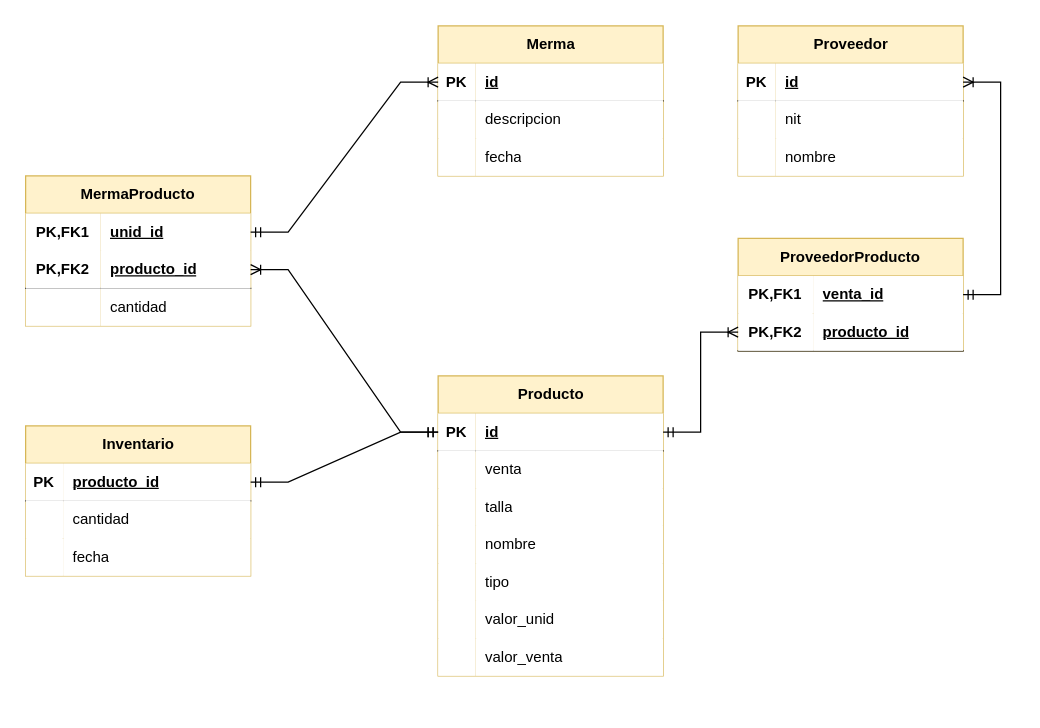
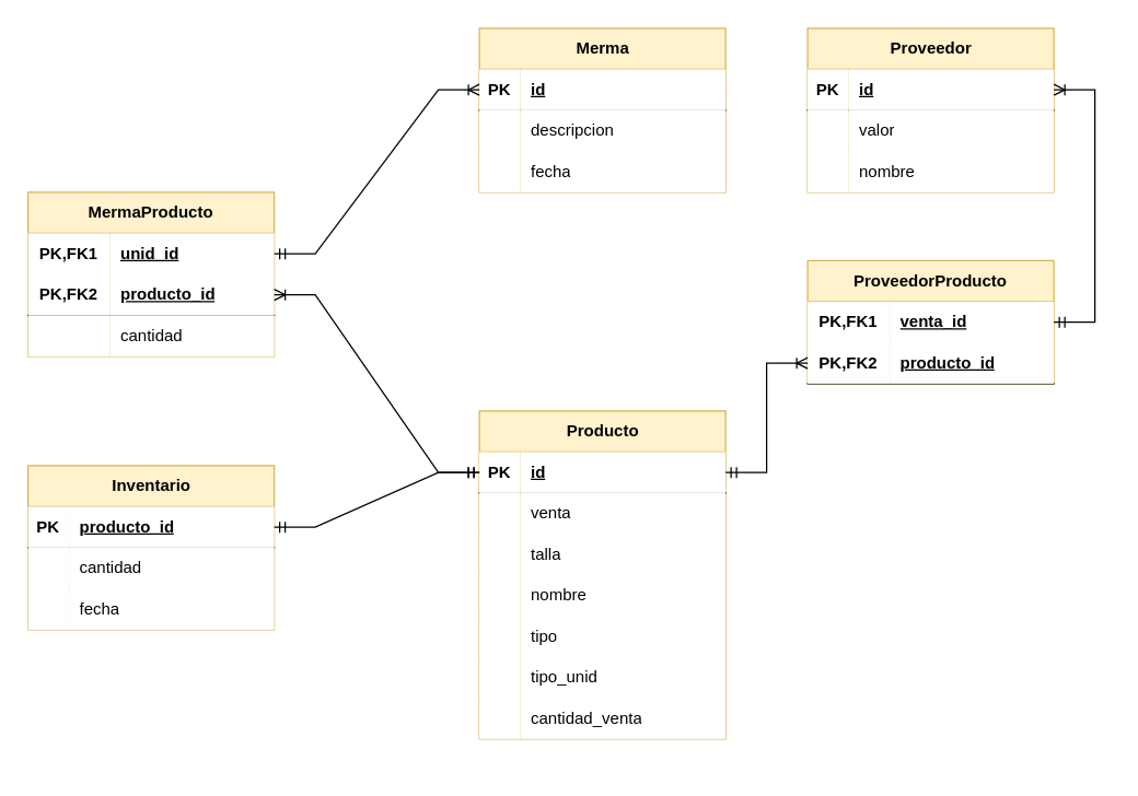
  <mxCell id="0" />
  <mxCell id="1" parent="0" />
  <mxCell id="2" value="Producto" style="shape=table;startSize=30;container=1;collapsible=1;childLayout=tableLayout;fixedRows=1;rowLines=0;fontStyle=1;align=center;resizeLast=1;html=1;fillColor=#fff2cc;strokeColor=#d6b656;" parent="1" vertex="1"><mxGeometry x="350" width="180" height="240" as="geometry" y="300" /></mxCell>
  <mxCell id="3" value="" style="shape=tableRow;horizontal=0;startSize=0;swimlaneHead=0;swimlaneBody=0;fillColor=none;collapsible=0;dropTarget=0;points=[[0,0.5],[1,0.5]];portConstraint=eastwest;top=0;left=0;right=0;bottom=1;" parent="2" vertex="1"><mxGeometry y="30" width="180" height="30" as="geometry" /></mxCell>
  <mxCell id="4" value="PK" style="shape=partialRectangle;connectable=0;fillColor=default;top=0;left=0;bottom=0;right=0;fontStyle=1;overflow=hidden;whiteSpace=wrap;html=1;" parent="3" vertex="1"><mxGeometry width="30" height="30" as="geometry"><mxRectangle width="30" height="30" as="alternateBounds" /></mxGeometry></mxCell>
  <mxCell id="5" value="id" style="shape=partialRectangle;connectable=0;fillColor=default;top=0;left=0;bottom=0;right=0;align=left;spacingLeft=6;fontStyle=5;overflow=hidden;whiteSpace=wrap;html=1;" parent="3" vertex="1"><mxGeometry x="30" width="150" height="30" as="geometry"><mxRectangle width="150" height="30" as="alternateBounds" /></mxGeometry></mxCell>
  <mxCell id="6" value="" style="shape=tableRow;horizontal=0;startSize=0;swimlaneHead=0;swimlaneBody=0;fillColor=none;collapsible=0;dropTarget=0;points=[[0,0.5],[1,0.5]];portConstraint=eastwest;top=0;left=0;right=0;bottom=0;" parent="2" vertex="1"><mxGeometry y="60" width="180" height="30" as="geometry" /></mxCell>
  <mxCell id="7" value="" style="shape=partialRectangle;connectable=0;fillColor=default;top=0;left=0;bottom=0;right=0;editable=1;overflow=hidden;whiteSpace=wrap;html=1;" parent="6" vertex="1"><mxGeometry width="30" height="30" as="geometry"><mxRectangle width="30" height="30" as="alternateBounds" /></mxGeometry></mxCell>
  <mxCell id="8" value="venta" style="shape=partialRectangle;connectable=0;fillColor=default;top=0;left=0;bottom=0;right=0;align=left;spacingLeft=6;overflow=hidden;whiteSpace=wrap;html=1;" parent="6" vertex="1"><mxGeometry x="30" width="150" height="30" as="geometry"><mxRectangle width="150" height="30" as="alternateBounds" /></mxGeometry></mxCell>
  <mxCell id="9" style="shape=tableRow;horizontal=0;startSize=0;swimlaneHead=0;swimlaneBody=0;fillColor=none;collapsible=0;dropTarget=0;points=[[0,0.5],[1,0.5]];portConstraint=eastwest;top=0;left=0;right=0;bottom=0;" vertex="1" parent="2"><mxGeometry y="90" width="180" height="30" as="geometry" /></mxCell>
  <mxCell id="10" style="shape=partialRectangle;connectable=0;fillColor=default;top=0;left=0;bottom=0;right=0;editable=1;overflow=hidden;whiteSpace=wrap;html=1;" vertex="1" parent="9"><mxGeometry width="30" height="30" as="geometry"><mxRectangle width="30" height="30" as="alternateBounds" /></mxGeometry></mxCell>
  <mxCell id="11" value="talla" style="shape=partialRectangle;connectable=0;fillColor=default;top=0;left=0;bottom=0;right=0;align=left;spacingLeft=6;overflow=hidden;whiteSpace=wrap;html=1;" vertex="1" parent="9"><mxGeometry x="30" width="150" height="30" as="geometry"><mxRectangle width="150" height="30" as="alternateBounds" /></mxGeometry></mxCell>
  <mxCell id="12" value="" style="shape=tableRow;horizontal=0;startSize=0;swimlaneHead=0;swimlaneBody=0;fillColor=none;collapsible=0;dropTarget=0;points=[[0,0.5],[1,0.5]];portConstraint=eastwest;top=0;left=0;right=0;bottom=0;" parent="2" vertex="1"><mxGeometry y="120" width="180" height="30" as="geometry" /></mxCell>
  <mxCell id="13" value="" style="shape=partialRectangle;connectable=0;fillColor=default;top=0;left=0;bottom=0;right=0;editable=1;overflow=hidden;whiteSpace=wrap;html=1;" parent="12" vertex="1"><mxGeometry width="30" height="30" as="geometry"><mxRectangle width="30" height="30" as="alternateBounds" /></mxGeometry></mxCell>
  <mxCell id="14" value="nombre" style="shape=partialRectangle;connectable=0;fillColor=default;top=0;left=0;bottom=0;right=0;align=left;spacingLeft=6;overflow=hidden;whiteSpace=wrap;html=1;" parent="12" vertex="1"><mxGeometry x="30" width="150" height="30" as="geometry"><mxRectangle width="150" height="30" as="alternateBounds" /></mxGeometry></mxCell>
  <mxCell id="15" value="" style="shape=tableRow;horizontal=0;startSize=0;swimlaneHead=0;swimlaneBody=0;fillColor=none;collapsible=0;dropTarget=0;points=[[0,0.5],[1,0.5]];portConstraint=eastwest;top=0;left=0;right=0;bottom=0;" parent="2" vertex="1"><mxGeometry y="150" width="180" height="30" as="geometry" /></mxCell>
  <mxCell id="16" value="" style="shape=partialRectangle;connectable=0;fillColor=default;top=0;left=0;bottom=0;right=0;editable=1;overflow=hidden;whiteSpace=wrap;html=1;" parent="15" vertex="1"><mxGeometry width="30" height="30" as="geometry"><mxRectangle width="30" height="30" as="alternateBounds" /></mxGeometry></mxCell>
  <mxCell id="17" value="tipo" style="shape=partialRectangle;connectable=0;fillColor=default;top=0;left=0;bottom=0;right=0;align=left;spacingLeft=6;overflow=hidden;whiteSpace=wrap;html=1;" parent="15" vertex="1"><mxGeometry x="30" width="150" height="30" as="geometry"><mxRectangle width="150" height="30" as="alternateBounds" /></mxGeometry></mxCell>
  <mxCell id="18" style="shape=tableRow;horizontal=0;startSize=0;swimlaneHead=0;swimlaneBody=0;fillColor=none;collapsible=0;dropTarget=0;points=[[0,0.5],[1,0.5]];portConstraint=eastwest;top=0;left=0;right=0;bottom=0;" parent="2" vertex="1"><mxGeometry y="180" width="180" height="30" as="geometry" /></mxCell>
  <mxCell id="19" style="shape=partialRectangle;connectable=0;fillColor=default;top=0;left=0;bottom=0;right=0;editable=1;overflow=hidden;whiteSpace=wrap;html=1;" parent="18" vertex="1"><mxGeometry width="30" height="30" as="geometry"><mxRectangle width="30" height="30" as="alternateBounds" /></mxGeometry></mxCell>
- <mxCell id="20" value="valor_unid" style="shape=partialRectangle;connectable=0;fillColor=default;top=0;left=0;bottom=0;right=0;align=left;spacingLeft=6;overflow=hidden;whiteSpace=wrap;html=1;" parent="18" vertex="1"><mxGeometry x="30" width="150" height="30" as="geometry"><mxRectangle width="150" height="30" as="alternateBounds" /></mxGeometry></mxCell>
+ <mxCell id="20" value="tipo_unid" style="shape=partialRectangle;connectable=0;fillColor=default;top=0;left=0;bottom=0;right=0;align=left;spacingLeft=6;overflow=hidden;whiteSpace=wrap;html=1;" parent="18" vertex="1"><mxGeometry x="30" width="150" height="30" as="geometry"><mxRectangle width="150" height="30" as="alternateBounds" /></mxGeometry></mxCell>
  <mxCell id="21" style="shape=tableRow;horizontal=0;startSize=0;swimlaneHead=0;swimlaneBody=0;fillColor=none;collapsible=0;dropTarget=0;points=[[0,0.5],[1,0.5]];portConstraint=eastwest;top=0;left=0;right=0;bottom=0;" parent="2" vertex="1"><mxGeometry y="210" width="180" height="30" as="geometry" /></mxCell>
  <mxCell id="22" style="shape=partialRectangle;connectable=0;fillColor=default;top=0;left=0;bottom=0;right=0;editable=1;overflow=hidden;whiteSpace=wrap;html=1;" parent="21" vertex="1"><mxGeometry width="30" height="30" as="geometry"><mxRectangle width="30" height="30" as="alternateBounds" /></mxGeometry></mxCell>
- <mxCell id="23" value="valor_venta" style="shape=partialRectangle;connectable=0;fillColor=default;top=0;left=0;bottom=0;right=0;align=left;spacingLeft=6;overflow=hidden;whiteSpace=wrap;html=1;" parent="21" vertex="1"><mxGeometry x="30" width="150" height="30" as="geometry"><mxRectangle width="150" height="30" as="alternateBounds" /></mxGeometry></mxCell>
+ <mxCell id="23" value="cantidad_venta" style="shape=partialRectangle;connectable=0;fillColor=default;top=0;left=0;bottom=0;right=0;align=left;spacingLeft=6;overflow=hidden;whiteSpace=wrap;html=1;" parent="21" vertex="1"><mxGeometry x="30" width="150" height="30" as="geometry"><mxRectangle width="150" height="30" as="alternateBounds" /></mxGeometry></mxCell>
  <mxCell id="24" value="Proveedor" style="shape=table;startSize=30;container=1;collapsible=1;childLayout=tableLayout;fixedRows=1;rowLines=0;fontStyle=1;align=center;resizeLast=1;html=1;fillColor=#fff2cc;strokeColor=#d6b656;" parent="1" vertex="1"><mxGeometry x="590" y="20" width="180" height="120" as="geometry" /></mxCell>
  <mxCell id="25" value="" style="shape=tableRow;horizontal=0;startSize=0;swimlaneHead=0;swimlaneBody=0;fillColor=none;collapsible=0;dropTarget=0;points=[[0,0.5],[1,0.5]];portConstraint=eastwest;top=0;left=0;right=0;bottom=1;" parent="24" vertex="1"><mxGeometry y="30" width="180" height="30" as="geometry" /></mxCell>
  <mxCell id="26" value="PK" style="shape=partialRectangle;connectable=0;top=0;left=0;bottom=0;right=0;fontStyle=1;overflow=hidden;whiteSpace=wrap;html=1;" parent="25" vertex="1"><mxGeometry width="30" height="30" as="geometry"><mxRectangle width="30" height="30" as="alternateBounds" /></mxGeometry></mxCell>
  <mxCell id="27" value="id" style="shape=partialRectangle;connectable=0;top=0;left=0;bottom=0;right=0;align=left;spacingLeft=6;fontStyle=5;overflow=hidden;whiteSpace=wrap;html=1;" parent="25" vertex="1"><mxGeometry x="30" width="150" height="30" as="geometry"><mxRectangle width="150" height="30" as="alternateBounds" /></mxGeometry></mxCell>
  <mxCell id="28" value="" style="shape=tableRow;horizontal=0;startSize=0;swimlaneHead=0;swimlaneBody=0;fillColor=none;collapsible=0;dropTarget=0;points=[[0,0.5],[1,0.5]];portConstraint=eastwest;top=0;left=0;right=0;bottom=0;" parent="24" vertex="1"><mxGeometry y="60" width="180" height="30" as="geometry" /></mxCell>
  <mxCell id="29" value="" style="shape=partialRectangle;connectable=0;top=0;left=0;bottom=0;right=0;editable=1;overflow=hidden;whiteSpace=wrap;html=1;" parent="28" vertex="1"><mxGeometry width="30" height="30" as="geometry"><mxRectangle width="30" height="30" as="alternateBounds" /></mxGeometry></mxCell>
- <mxCell id="30" value="nit" style="shape=partialRectangle;connectable=0;top=0;left=0;bottom=0;right=0;align=left;spacingLeft=6;overflow=hidden;whiteSpace=wrap;html=1;" parent="28" vertex="1"><mxGeometry x="30" width="150" height="30" as="geometry"><mxRectangle width="150" height="30" as="alternateBounds" /></mxGeometry></mxCell>
+ <mxCell id="30" value="valor" style="shape=partialRectangle;connectable=0;top=0;left=0;bottom=0;right=0;align=left;spacingLeft=6;overflow=hidden;whiteSpace=wrap;html=1;" parent="28" vertex="1"><mxGeometry x="30" width="150" height="30" as="geometry"><mxRectangle width="150" height="30" as="alternateBounds" /></mxGeometry></mxCell>
  <mxCell id="31" value="" style="shape=tableRow;horizontal=0;startSize=0;swimlaneHead=0;swimlaneBody=0;fillColor=none;collapsible=0;dropTarget=0;points=[[0,0.5],[1,0.5]];portConstraint=eastwest;top=0;left=0;right=0;bottom=0;" parent="24" vertex="1"><mxGeometry y="90" width="180" height="30" as="geometry" /></mxCell>
  <mxCell id="32" value="" style="shape=partialRectangle;connectable=0;top=0;left=0;bottom=0;right=0;editable=1;overflow=hidden;whiteSpace=wrap;html=1;" parent="31" vertex="1"><mxGeometry width="30" height="30" as="geometry"><mxRectangle width="30" height="30" as="alternateBounds" /></mxGeometry></mxCell>
  <mxCell id="33" value="nombre" style="shape=partialRectangle;connectable=0;top=0;left=0;bottom=0;right=0;align=left;spacingLeft=6;overflow=hidden;whiteSpace=wrap;html=1;" parent="31" vertex="1"><mxGeometry x="30" width="150" height="30" as="geometry"><mxRectangle width="150" height="30" as="alternateBounds" /></mxGeometry></mxCell>
  <mxCell id="34" value="&lt;span style=&quot;text-wrap-mode: nowrap;&quot;&gt;ProveedorProducto&lt;/span&gt;" style="shape=table;startSize=30;container=1;collapsible=1;childLayout=tableLayout;fixedRows=1;rowLines=0;fontStyle=1;align=center;resizeLast=1;html=1;whiteSpace=wrap;fillColor=#fff2cc;strokeColor=#d6b656;" parent="1" vertex="1"><mxGeometry x="590" y="190" width="180" height="90" as="geometry" /></mxCell>
  <mxCell id="35" value="" style="shape=tableRow;horizontal=0;startSize=0;swimlaneHead=0;swimlaneBody=0;fillColor=none;collapsible=0;dropTarget=0;points=[[0,0.5],[1,0.5]];portConstraint=eastwest;top=0;left=0;right=0;bottom=0;html=1;" parent="34" vertex="1"><mxGeometry y="30" width="180" height="30" as="geometry" /></mxCell>
  <mxCell id="36" value="PK,FK1" style="shape=partialRectangle;connectable=0;top=0;left=0;bottom=0;right=0;fontStyle=1;overflow=hidden;html=1;whiteSpace=wrap;" parent="35" vertex="1"><mxGeometry width="60" height="30" as="geometry"><mxRectangle width="60" height="30" as="alternateBounds" /></mxGeometry></mxCell>
  <mxCell id="37" value="venta_id" style="shape=partialRectangle;connectable=0;top=0;left=0;bottom=0;right=0;align=left;spacingLeft=6;fontStyle=5;overflow=hidden;html=1;whiteSpace=wrap;" parent="35" vertex="1"><mxGeometry x="60" width="120" height="30" as="geometry"><mxRectangle width="120" height="30" as="alternateBounds" /></mxGeometry></mxCell>
  <mxCell id="38" value="" style="shape=tableRow;horizontal=0;startSize=0;swimlaneHead=0;swimlaneBody=0;fillColor=none;collapsible=0;dropTarget=0;points=[[0,0.5],[1,0.5]];portConstraint=eastwest;top=0;left=0;right=0;bottom=1;html=1;" parent="34" vertex="1"><mxGeometry y="60" width="180" height="30" as="geometry" /></mxCell>
  <mxCell id="39" value="PK,FK2" style="shape=partialRectangle;connectable=0;top=0;left=0;bottom=0;right=0;fontStyle=1;overflow=hidden;html=1;whiteSpace=wrap;" parent="38" vertex="1"><mxGeometry width="60" height="30" as="geometry"><mxRectangle width="60" height="30" as="alternateBounds" /></mxGeometry></mxCell>
  <mxCell id="40" value="producto_id" style="shape=partialRectangle;connectable=0;top=0;left=0;bottom=0;right=0;align=left;spacingLeft=6;fontStyle=5;overflow=hidden;html=1;whiteSpace=wrap;" parent="38" vertex="1"><mxGeometry x="60" width="120" height="30" as="geometry"><mxRectangle width="120" height="30" as="alternateBounds" /></mxGeometry></mxCell>
  <mxCell id="41" value="Merma" style="shape=table;startSize=30;container=1;collapsible=1;childLayout=tableLayout;fixedRows=1;rowLines=0;fontStyle=1;align=center;resizeLast=1;html=1;fillColor=#fff2cc;strokeColor=#d6b656;" parent="1" vertex="1"><mxGeometry x="350" y="20" width="180" height="120" as="geometry" /></mxCell>
  <mxCell id="42" value="" style="shape=tableRow;horizontal=0;startSize=0;swimlaneHead=0;swimlaneBody=0;fillColor=none;collapsible=0;dropTarget=0;points=[[0,0.5],[1,0.5]];portConstraint=eastwest;top=0;left=0;right=0;bottom=1;" parent="41" vertex="1"><mxGeometry y="30" width="180" height="30" as="geometry" /></mxCell>
  <mxCell id="43" value="PK" style="shape=partialRectangle;connectable=0;top=0;left=0;bottom=0;right=0;fontStyle=1;overflow=hidden;whiteSpace=wrap;html=1;" parent="42" vertex="1"><mxGeometry width="30" height="30" as="geometry"><mxRectangle width="30" height="30" as="alternateBounds" /></mxGeometry></mxCell>
  <mxCell id="44" value="id" style="shape=partialRectangle;connectable=0;top=0;left=0;bottom=0;right=0;align=left;spacingLeft=6;fontStyle=5;overflow=hidden;whiteSpace=wrap;html=1;" parent="42" vertex="1"><mxGeometry x="30" width="150" height="30" as="geometry"><mxRectangle width="150" height="30" as="alternateBounds" /></mxGeometry></mxCell>
  <mxCell id="45" value="" style="shape=tableRow;horizontal=0;startSize=0;swimlaneHead=0;swimlaneBody=0;fillColor=none;collapsible=0;dropTarget=0;points=[[0,0.5],[1,0.5]];portConstraint=eastwest;top=0;left=0;right=0;bottom=0;" parent="41" vertex="1"><mxGeometry y="60" width="180" height="30" as="geometry" /></mxCell>
  <mxCell id="46" value="" style="shape=partialRectangle;connectable=0;top=0;left=0;bottom=0;right=0;editable=1;overflow=hidden;whiteSpace=wrap;html=1;" parent="45" vertex="1"><mxGeometry width="30" height="30" as="geometry"><mxRectangle width="30" height="30" as="alternateBounds" /></mxGeometry></mxCell>
  <mxCell id="47" value="descripcion" style="shape=partialRectangle;connectable=0;top=0;left=0;bottom=0;right=0;align=left;spacingLeft=6;overflow=hidden;whiteSpace=wrap;html=1;" parent="45" vertex="1"><mxGeometry x="30" width="150" height="30" as="geometry"><mxRectangle width="150" height="30" as="alternateBounds" /></mxGeometry></mxCell>
  <mxCell id="48" style="shape=tableRow;horizontal=0;startSize=0;swimlaneHead=0;swimlaneBody=0;fillColor=none;collapsible=0;dropTarget=0;points=[[0,0.5],[1,0.5]];portConstraint=eastwest;top=0;left=0;right=0;bottom=0;" parent="41" vertex="1"><mxGeometry y="90" width="180" height="30" as="geometry" /></mxCell>
  <mxCell id="49" style="shape=partialRectangle;connectable=0;top=0;left=0;bottom=0;right=0;editable=1;overflow=hidden;whiteSpace=wrap;html=1;" parent="48" vertex="1"><mxGeometry width="30" height="30" as="geometry"><mxRectangle width="30" height="30" as="alternateBounds" /></mxGeometry></mxCell>
  <mxCell id="50" value="fecha" style="shape=partialRectangle;connectable=0;top=0;left=0;bottom=0;right=0;align=left;spacingLeft=6;overflow=hidden;whiteSpace=wrap;html=1;" parent="48" vertex="1"><mxGeometry x="30" width="150" height="30" as="geometry"><mxRectangle width="150" height="30" as="alternateBounds" /></mxGeometry></mxCell>
  <mxCell id="51" value="MermaProducto" style="shape=table;startSize=30;container=1;collapsible=1;childLayout=tableLayout;fixedRows=1;rowLines=0;fontStyle=1;align=center;resizeLast=1;html=1;whiteSpace=wrap;fillColor=#fff2cc;strokeColor=#d6b656;" parent="1" vertex="1"><mxGeometry x="20" y="140" width="180" height="120" as="geometry" /></mxCell>
  <mxCell id="52" value="" style="shape=tableRow;horizontal=0;startSize=0;swimlaneHead=0;swimlaneBody=0;fillColor=none;collapsible=0;dropTarget=0;points=[[0,0.5],[1,0.5]];portConstraint=eastwest;top=0;left=0;right=0;bottom=0;html=1;" parent="51" vertex="1"><mxGeometry y="30" width="180" height="30" as="geometry" /></mxCell>
  <mxCell id="53" value="PK,FK1" style="shape=partialRectangle;connectable=0;top=0;left=0;bottom=0;right=0;fontStyle=1;overflow=hidden;html=1;whiteSpace=wrap;" parent="52" vertex="1"><mxGeometry width="60" height="30" as="geometry"><mxRectangle width="60" height="30" as="alternateBounds" /></mxGeometry></mxCell>
  <mxCell id="54" value="unid_id" style="shape=partialRectangle;connectable=0;top=0;left=0;bottom=0;right=0;align=left;spacingLeft=6;fontStyle=5;overflow=hidden;html=1;whiteSpace=wrap;" parent="52" vertex="1"><mxGeometry x="60" width="120" height="30" as="geometry"><mxRectangle width="120" height="30" as="alternateBounds" /></mxGeometry></mxCell>
  <mxCell id="55" value="" style="shape=tableRow;horizontal=0;startSize=0;swimlaneHead=0;swimlaneBody=0;fillColor=none;collapsible=0;dropTarget=0;points=[[0,0.5],[1,0.5]];portConstraint=eastwest;top=0;left=0;right=0;bottom=1;html=1;" parent="51" vertex="1"><mxGeometry y="60" width="180" height="30" as="geometry" /></mxCell>
  <mxCell id="56" value="PK,FK2" style="shape=partialRectangle;connectable=0;top=0;left=0;bottom=0;right=0;fontStyle=1;overflow=hidden;html=1;whiteSpace=wrap;" parent="55" vertex="1"><mxGeometry width="60" height="30" as="geometry"><mxRectangle width="60" height="30" as="alternateBounds" /></mxGeometry></mxCell>
  <mxCell id="57" value="producto_id" style="shape=partialRectangle;connectable=0;top=0;left=0;bottom=0;right=0;align=left;spacingLeft=6;fontStyle=5;overflow=hidden;html=1;whiteSpace=wrap;" parent="55" vertex="1"><mxGeometry x="60" width="120" height="30" as="geometry"><mxRectangle width="120" height="30" as="alternateBounds" /></mxGeometry></mxCell>
  <mxCell id="58" value="" style="shape=tableRow;horizontal=0;startSize=0;swimlaneHead=0;swimlaneBody=0;fillColor=none;collapsible=0;dropTarget=0;points=[[0,0.5],[1,0.5]];portConstraint=eastwest;top=0;left=0;right=0;bottom=0;html=1;" parent="51" vertex="1"><mxGeometry y="90" width="180" height="30" as="geometry" /></mxCell>
  <mxCell id="59" value="" style="shape=partialRectangle;connectable=0;top=0;left=0;bottom=0;right=0;editable=1;overflow=hidden;html=1;whiteSpace=wrap;" parent="58" vertex="1"><mxGeometry width="60" height="30" as="geometry"><mxRectangle width="60" height="30" as="alternateBounds" /></mxGeometry></mxCell>
  <mxCell id="60" value="cantidad" style="shape=partialRectangle;connectable=0;top=0;left=0;bottom=0;right=0;align=left;spacingLeft=6;overflow=hidden;html=1;whiteSpace=wrap;" parent="58" vertex="1"><mxGeometry x="60" width="120" height="30" as="geometry"><mxRectangle width="120" height="30" as="alternateBounds" /></mxGeometry></mxCell>
  <mxCell id="61" value="Inventario" style="shape=table;startSize=30;container=1;collapsible=1;childLayout=tableLayout;fixedRows=1;rowLines=0;fontStyle=1;align=center;resizeLast=1;html=1;fillColor=#fff2cc;strokeColor=#d6b656;" parent="1" vertex="1"><mxGeometry x="20" y="340" width="180" height="120" as="geometry" /></mxCell>
  <mxCell id="62" value="" style="shape=tableRow;horizontal=0;startSize=0;swimlaneHead=0;swimlaneBody=0;fillColor=none;collapsible=0;dropTarget=0;points=[[0,0.5],[1,0.5]];portConstraint=eastwest;top=0;left=0;right=0;bottom=1;" parent="61" vertex="1"><mxGeometry y="30" width="180" height="30" as="geometry" /></mxCell>
  <mxCell id="63" value="PK" style="shape=partialRectangle;connectable=0;fillColor=default;top=0;left=0;bottom=0;right=0;fontStyle=1;overflow=hidden;whiteSpace=wrap;html=1;" parent="62" vertex="1"><mxGeometry width="30" height="30" as="geometry"><mxRectangle width="30" height="30" as="alternateBounds" /></mxGeometry></mxCell>
  <mxCell id="64" value="producto_id" style="shape=partialRectangle;connectable=0;top=0;left=0;bottom=0;right=0;align=left;spacingLeft=6;fontStyle=5;overflow=hidden;whiteSpace=wrap;html=1;" parent="62" vertex="1"><mxGeometry x="30" width="150" height="30" as="geometry"><mxRectangle width="150" height="30" as="alternateBounds" /></mxGeometry></mxCell>
  <mxCell id="65" value="" style="shape=tableRow;horizontal=0;startSize=0;swimlaneHead=0;swimlaneBody=0;fillColor=none;collapsible=0;dropTarget=0;points=[[0,0.5],[1,0.5]];portConstraint=eastwest;top=0;left=0;right=0;bottom=0;" parent="61" vertex="1"><mxGeometry y="60" width="180" height="30" as="geometry" /></mxCell>
  <mxCell id="66" value="" style="shape=partialRectangle;connectable=0;fillColor=default;top=0;left=0;bottom=0;right=0;editable=1;overflow=hidden;whiteSpace=wrap;html=1;" parent="65" vertex="1"><mxGeometry width="30" height="30" as="geometry"><mxRectangle width="30" height="30" as="alternateBounds" /></mxGeometry></mxCell>
  <mxCell id="67" value="cantidad" style="shape=partialRectangle;connectable=0;fillColor=default;top=0;left=0;bottom=0;right=0;align=left;spacingLeft=6;overflow=hidden;whiteSpace=wrap;html=1;" parent="65" vertex="1"><mxGeometry x="30" width="150" height="30" as="geometry"><mxRectangle width="150" height="30" as="alternateBounds" /></mxGeometry></mxCell>
  <mxCell id="68" value="" style="shape=tableRow;horizontal=0;startSize=0;swimlaneHead=0;swimlaneBody=0;fillColor=none;collapsible=0;dropTarget=0;points=[[0,0.5],[1,0.5]];portConstraint=eastwest;top=0;left=0;right=0;bottom=0;" parent="61" vertex="1"><mxGeometry y="90" width="180" height="30" as="geometry" /></mxCell>
  <mxCell id="69" value="" style="shape=partialRectangle;connectable=0;fillColor=default;top=0;left=0;bottom=0;right=0;editable=1;overflow=hidden;whiteSpace=wrap;html=1;" parent="68" vertex="1"><mxGeometry width="30" height="30" as="geometry"><mxRectangle width="30" height="30" as="alternateBounds" /></mxGeometry></mxCell>
  <mxCell id="70" value="fecha" style="shape=partialRectangle;connectable=0;fillColor=default;top=0;left=0;bottom=0;right=0;align=left;spacingLeft=6;overflow=hidden;whiteSpace=wrap;html=1;" parent="68" vertex="1"><mxGeometry x="30" width="150" height="30" as="geometry"><mxRectangle width="150" height="30" as="alternateBounds" /></mxGeometry></mxCell>
  <mxCell id="71" value="" style="edgeStyle=entityRelationEdgeStyle;fontSize=12;html=1;endArrow=ERmandOne;startArrow=ERmandOne;rounded=0;entryX=0;entryY=0.5;entryDx=0;entryDy=0;" parent="1" source="62" target="3" edge="1"><mxGeometry width="100" height="100" relative="1" as="geometry"><mxPoint x="-210" y="750" as="sourcePoint" /><mxPoint x="-110" y="650" as="targetPoint" /><Array as="points"><mxPoint x="50" y="560" /></Array></mxGeometry></mxCell>
  <mxCell id="72" value="" style="edgeStyle=entityRelationEdgeStyle;fontSize=12;html=1;endArrow=ERoneToMany;startArrow=ERmandOne;rounded=0;exitX=1;exitY=0.5;exitDx=0;exitDy=0;" parent="1" source="52" target="42" edge="1"><mxGeometry width="100" height="100" relative="1" as="geometry"><mxPoint x="110" y="110" as="sourcePoint" /><mxPoint x="210" y="10" as="targetPoint" /></mxGeometry></mxCell>
  <mxCell id="73" value="" style="edgeStyle=entityRelationEdgeStyle;fontSize=12;html=1;endArrow=ERoneToMany;startArrow=ERmandOne;rounded=0;entryX=1;entryY=0.5;entryDx=0;entryDy=0;exitX=0;exitY=0.5;exitDx=0;exitDy=0;" parent="1" source="3" target="55" edge="1"><mxGeometry width="100" height="100" relative="1" as="geometry"><mxPoint x="-110" y="80" as="sourcePoint" /><mxPoint x="-10" y="-20" as="targetPoint" /></mxGeometry></mxCell>
  <mxCell id="74" value="" style="edgeStyle=entityRelationEdgeStyle;fontSize=12;html=1;endArrow=ERoneToMany;startArrow=ERmandOne;rounded=0;entryX=0;entryY=0.5;entryDx=0;entryDy=0;exitX=1;exitY=0.5;exitDx=0;exitDy=0;" parent="1" source="3" target="38" edge="1"><mxGeometry width="100" height="100" relative="1" as="geometry"><mxPoint x="610" y="550" as="sourcePoint" /><mxPoint x="710" y="450" as="targetPoint" /></mxGeometry></mxCell>
  <mxCell id="75" value="" style="edgeStyle=entityRelationEdgeStyle;fontSize=12;html=1;endArrow=ERoneToMany;startArrow=ERmandOne;rounded=0;entryX=1;entryY=0.5;entryDx=0;entryDy=0;exitX=1;exitY=0.5;exitDx=0;exitDy=0;" parent="1" source="35" target="25" edge="1"><mxGeometry width="100" height="100" relative="1" as="geometry"><mxPoint x="740" y="450" as="sourcePoint" /><mxPoint x="840" y="350" as="targetPoint" /><Array as="points"><mxPoint x="810" y="120" /></Array></mxGeometry></mxCell>
